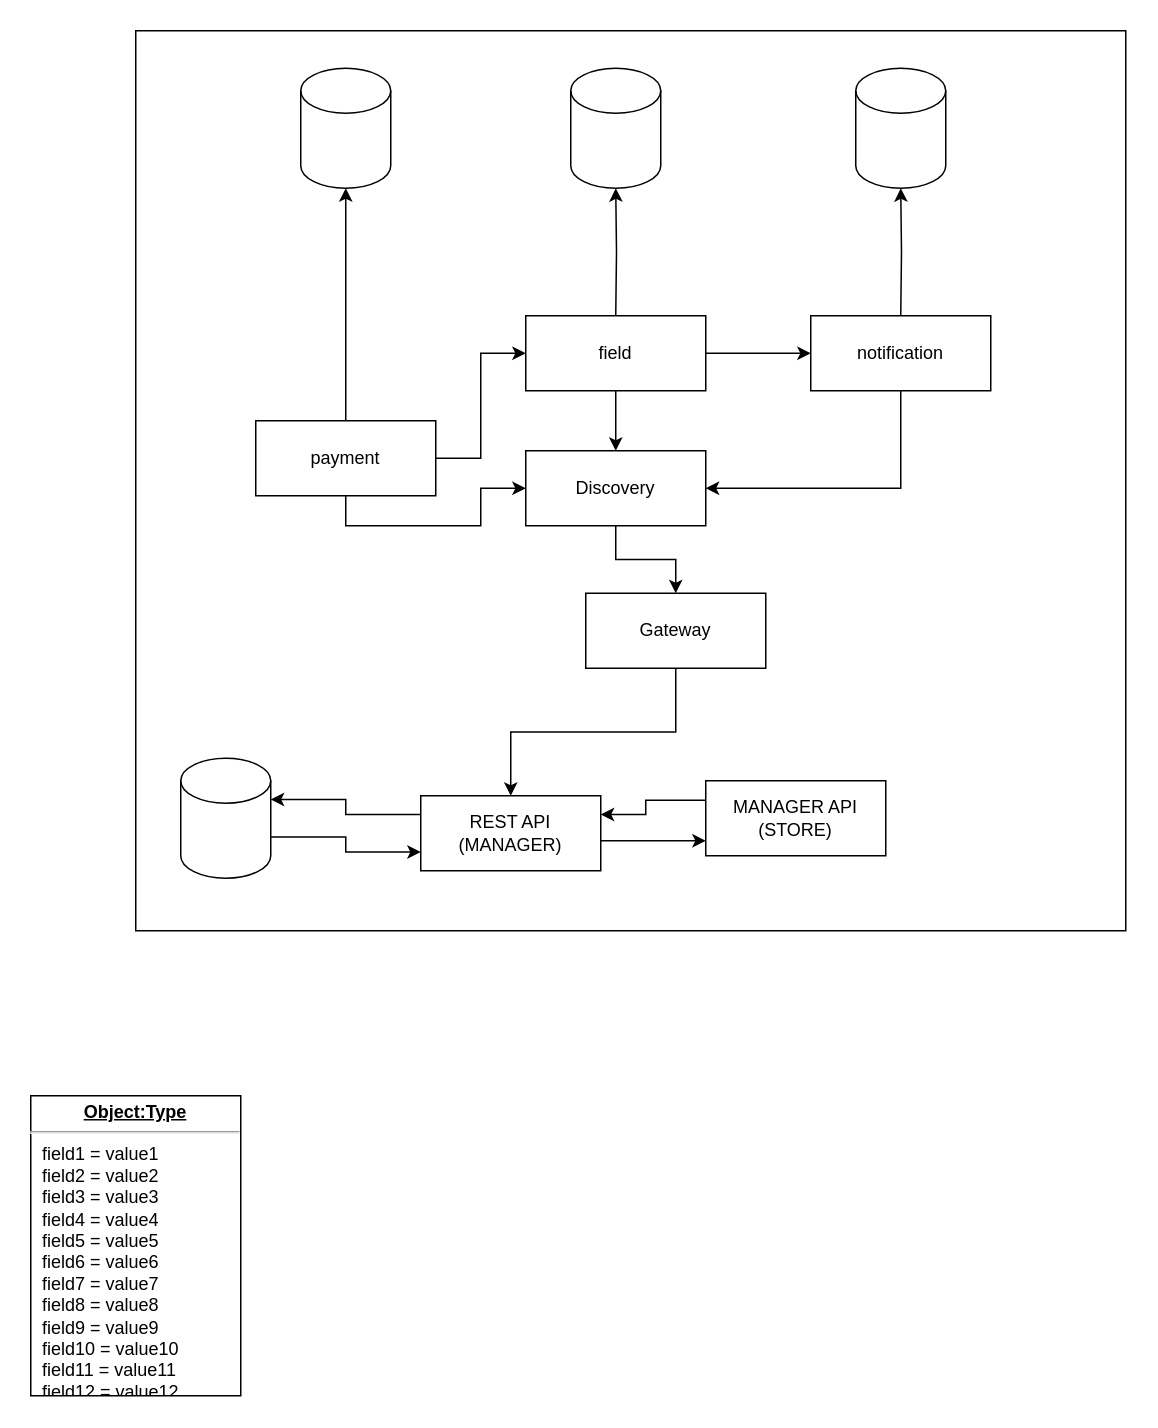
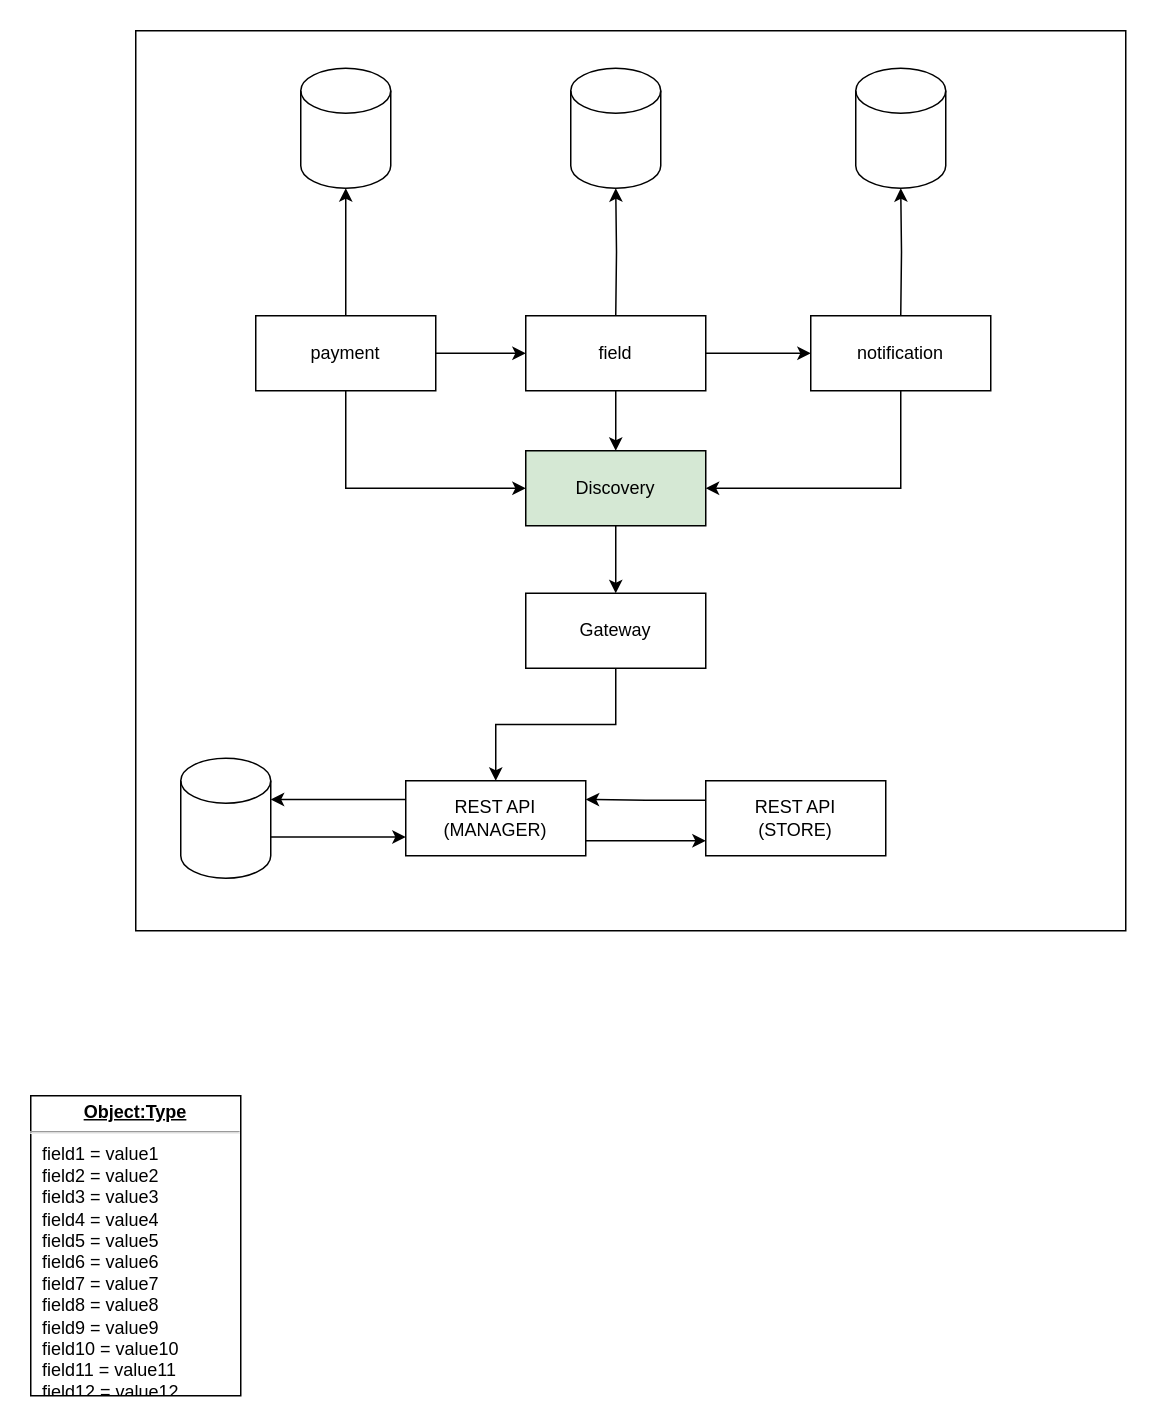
  <mxCell id="0" />
  <mxCell id="1" parent="0" />
  <mxCell id="2" value="&lt;p style=&quot;margin: 0px ; margin-top: 4px ; text-align: center ; text-decoration: underline&quot;&gt;&lt;b&gt;Object:Type&lt;/b&gt;&lt;/p&gt;&lt;hr&gt;&lt;p style=&quot;margin: 0px ; margin-left: 8px&quot;&gt;field1 = value1&lt;br&gt;field2 = value2&lt;br&gt;field3 = value3&lt;/p&gt;&lt;p style=&quot;margin: 0px ; margin-left: 8px&quot;&gt;field4 = value4&lt;br&gt;&lt;/p&gt;&lt;p style=&quot;margin: 0px ; margin-left: 8px&quot;&gt;field5 = value5&lt;br&gt;&lt;/p&gt;&lt;p style=&quot;margin: 0px ; margin-left: 8px&quot;&gt;field6 = value6&lt;br&gt;&lt;/p&gt;&lt;p style=&quot;margin: 0px ; margin-left: 8px&quot;&gt;field7 = value7&lt;br&gt;&lt;/p&gt;&lt;p style=&quot;margin: 0px ; margin-left: 8px&quot;&gt;field8 = value8&lt;br&gt;&lt;/p&gt;&lt;p style=&quot;margin: 0px ; margin-left: 8px&quot;&gt;field9 = value9&lt;br&gt;&lt;/p&gt;&lt;p style=&quot;margin: 0px ; margin-left: 8px&quot;&gt;field10 = value10&lt;br&gt;&lt;/p&gt;&lt;p style=&quot;margin: 0px ; margin-left: 8px&quot;&gt;field11 = value11&lt;br&gt;&lt;/p&gt;&lt;p style=&quot;margin: 0px ; margin-left: 8px&quot;&gt;field12 = value12&lt;/p&gt;" style="verticalAlign=top;align=left;overflow=fill;fontSize=12;fontFamily=Helvetica;html=1;rounded=0;shadow=0;comic=0;labelBackgroundColor=none;strokeWidth=1" parent="1" vertex="1"><mxGeometry x="20" y="730" width="140" height="200" as="geometry" /></mxCell>
  <mxCell id="3" value="" style="rounded=0;whiteSpace=wrap;html=1;" parent="1" vertex="1"><mxGeometry x="90" y="20" width="660" height="600" as="geometry" /></mxCell>
  <mxCell id="4" style="edgeStyle=orthogonalEdgeStyle;rounded=0;orthogonalLoop=1;jettySize=auto;html=1;entryX=0.5;entryY=1;entryDx=0;entryDy=0;entryPerimeter=0;" parent="1" source="7" target="17" edge="1"><mxGeometry relative="1" as="geometry" /></mxCell>
  <mxCell id="5" style="edgeStyle=orthogonalEdgeStyle;rounded=0;orthogonalLoop=1;jettySize=auto;html=1;exitX=0.5;exitY=1;exitDx=0;exitDy=0;entryX=0;entryY=0.5;entryDx=0;entryDy=0;" parent="1" source="7" target="14" edge="1"><mxGeometry relative="1" as="geometry" /></mxCell>
  <mxCell id="6" style="edgeStyle=orthogonalEdgeStyle;rounded=0;orthogonalLoop=1;jettySize=auto;html=1;exitX=1;exitY=0.5;exitDx=0;exitDy=0;entryX=0;entryY=0.5;entryDx=0;entryDy=0;" parent="1" source="7" target="10" edge="1"><mxGeometry relative="1" as="geometry" /></mxCell>
- <mxCell id="7" value="payment" style="rounded=0;whiteSpace=wrap;html=1;" parent="1" vertex="1"><mxGeometry x="170" y="280" width="120" height="50" as="geometry" /></mxCell>
+ <mxCell id="7" value="payment" style="rounded=0;whiteSpace=wrap;html=1;" parent="1" vertex="1"><mxGeometry x="170" y="210" width="120" height="50" as="geometry" /></mxCell>
  <mxCell id="8" style="edgeStyle=orthogonalEdgeStyle;rounded=0;orthogonalLoop=1;jettySize=auto;html=1;exitX=0.5;exitY=1;exitDx=0;exitDy=0;entryX=0.5;entryY=0;entryDx=0;entryDy=0;" parent="1" source="10" target="14" edge="1"><mxGeometry relative="1" as="geometry" /></mxCell>
  <mxCell id="9" style="edgeStyle=orthogonalEdgeStyle;rounded=0;orthogonalLoop=1;jettySize=auto;html=1;exitX=1;exitY=0.5;exitDx=0;exitDy=0;entryX=0;entryY=0.5;entryDx=0;entryDy=0;" parent="1" source="10" target="12" edge="1"><mxGeometry relative="1" as="geometry" /></mxCell>
  <mxCell id="10" value="field" style="rounded=0;whiteSpace=wrap;html=1;" parent="1" vertex="1"><mxGeometry x="350" y="210" width="120" height="50" as="geometry" /></mxCell>
  <mxCell id="11" style="edgeStyle=orthogonalEdgeStyle;rounded=0;orthogonalLoop=1;jettySize=auto;html=1;exitX=0.5;exitY=1;exitDx=0;exitDy=0;entryX=1;entryY=0.5;entryDx=0;entryDy=0;" parent="1" source="12" target="14" edge="1"><mxGeometry relative="1" as="geometry" /></mxCell>
  <mxCell id="12" value="notification" style="rounded=0;whiteSpace=wrap;html=1;" parent="1" vertex="1"><mxGeometry x="540" y="210" width="120" height="50" as="geometry" /></mxCell>
  <mxCell id="13" style="edgeStyle=orthogonalEdgeStyle;rounded=0;orthogonalLoop=1;jettySize=auto;html=1;exitX=0.5;exitY=1;exitDx=0;exitDy=0;entryX=0.5;entryY=0;entryDx=0;entryDy=0;" parent="1" source="14" target="16" edge="1"><mxGeometry relative="1" as="geometry" /></mxCell>
- <mxCell id="14" value="Discovery" style="rounded=0;whiteSpace=wrap;html=1;" parent="1" vertex="1"><mxGeometry x="350" y="300" width="120" height="50" as="geometry" /></mxCell>
+ <mxCell id="14" value="Discovery" style="rounded=0;whiteSpace=wrap;html=1;fillColor=#d5e8d4;" parent="1" vertex="1"><mxGeometry x="350" y="300" width="120" height="50" as="geometry" /></mxCell>
  <mxCell id="15" style="edgeStyle=orthogonalEdgeStyle;rounded=0;orthogonalLoop=1;jettySize=auto;html=1;exitX=0.5;exitY=1;exitDx=0;exitDy=0;" parent="1" source="16" target="24" edge="1"><mxGeometry relative="1" as="geometry" /></mxCell>
- <mxCell id="16" value="Gateway" style="rounded=0;whiteSpace=wrap;html=1;" parent="1" vertex="1"><mxGeometry x="390" y="395" width="120" height="50" as="geometry" /></mxCell>
+ <mxCell id="16" value="Gateway" style="rounded=0;whiteSpace=wrap;html=1;" parent="1" vertex="1"><mxGeometry x="350" y="395" width="120" height="50" as="geometry" /></mxCell>
  <mxCell id="17" value="" style="shape=cylinder3;whiteSpace=wrap;html=1;boundedLbl=1;backgroundOutline=1;size=15;" parent="1" vertex="1"><mxGeometry x="200" y="45" width="60" height="80" as="geometry" /></mxCell>
  <mxCell id="18" style="edgeStyle=orthogonalEdgeStyle;rounded=0;orthogonalLoop=1;jettySize=auto;html=1;entryX=0.5;entryY=1;entryDx=0;entryDy=0;entryPerimeter=0;" parent="1" target="19" edge="1"><mxGeometry relative="1" as="geometry"><mxPoint x="600" y="210" as="sourcePoint" /></mxGeometry></mxCell>
  <mxCell id="19" value="" style="shape=cylinder3;whiteSpace=wrap;html=1;boundedLbl=1;backgroundOutline=1;size=15;" parent="1" vertex="1"><mxGeometry x="570" y="45" width="60" height="80" as="geometry" /></mxCell>
  <mxCell id="20" style="edgeStyle=orthogonalEdgeStyle;rounded=0;orthogonalLoop=1;jettySize=auto;html=1;entryX=0.5;entryY=1;entryDx=0;entryDy=0;entryPerimeter=0;" parent="1" target="21" edge="1"><mxGeometry relative="1" as="geometry"><mxPoint x="410" y="210" as="sourcePoint" /></mxGeometry></mxCell>
  <mxCell id="21" value="" style="shape=cylinder3;whiteSpace=wrap;html=1;boundedLbl=1;backgroundOutline=1;size=15;" parent="1" vertex="1"><mxGeometry x="380" y="45" width="60" height="80" as="geometry" /></mxCell>
  <mxCell id="22" value="" style="edgeStyle=orthogonalEdgeStyle;rounded=0;orthogonalLoop=1;jettySize=auto;html=1;" parent="1" source="24" edge="1"><mxGeometry relative="1" as="geometry"><mxPoint x="470" y="560" as="targetPoint" /><Array as="points"><mxPoint x="420" y="560" /><mxPoint x="420" y="560" /></Array></mxGeometry></mxCell>
  <mxCell id="23" style="edgeStyle=orthogonalEdgeStyle;rounded=0;orthogonalLoop=1;jettySize=auto;html=1;exitX=0;exitY=0.25;exitDx=0;exitDy=0;entryX=1;entryY=0;entryDx=0;entryDy=27.5;entryPerimeter=0;" parent="1" source="24" target="28" edge="1"><mxGeometry relative="1" as="geometry" /></mxCell>
- <mxCell id="24" value="REST API&lt;br&gt;(MANAGER)" style="rounded=0;whiteSpace=wrap;html=1;" parent="1" vertex="1"><mxGeometry x="280" y="530" width="120" height="50" as="geometry" /></mxCell>
+ <mxCell id="24" value="REST API&lt;br&gt;(MANAGER)" style="rounded=0;whiteSpace=wrap;html=1;" parent="1" vertex="1"><mxGeometry x="270" y="520" width="120" height="50" as="geometry" /></mxCell>
  <mxCell id="25" style="edgeStyle=orthogonalEdgeStyle;rounded=0;orthogonalLoop=1;jettySize=auto;html=1;exitX=0;exitY=0.25;exitDx=0;exitDy=0;entryX=1;entryY=0.25;entryDx=0;entryDy=0;" parent="1" target="24" edge="1"><mxGeometry relative="1" as="geometry"><mxPoint x="470" y="530" as="sourcePoint" /><Array as="points"><mxPoint x="470" y="533" /><mxPoint x="430" y="533" /></Array></mxGeometry></mxCell>
- <mxCell id="26" value="MANAGER API&lt;br&gt;(STORE)" style="rounded=0;whiteSpace=wrap;html=1;" parent="1" vertex="1"><mxGeometry x="470" y="520" width="120" height="50" as="geometry" /></mxCell>
+ <mxCell id="26" value="REST API&lt;br&gt;(STORE)" style="rounded=0;whiteSpace=wrap;html=1;" parent="1" vertex="1"><mxGeometry x="470" y="520" width="120" height="50" as="geometry" /></mxCell>
  <mxCell id="27" style="edgeStyle=orthogonalEdgeStyle;rounded=0;orthogonalLoop=1;jettySize=auto;html=1;exitX=1;exitY=0;exitDx=0;exitDy=52.5;exitPerimeter=0;entryX=0;entryY=0.75;entryDx=0;entryDy=0;" parent="1" source="28" target="24" edge="1"><mxGeometry relative="1" as="geometry" /></mxCell>
  <mxCell id="28" value="" style="shape=cylinder3;whiteSpace=wrap;html=1;boundedLbl=1;backgroundOutline=1;size=15;" parent="1" vertex="1"><mxGeometry x="120" y="505" width="60" height="80" as="geometry" /></mxCell>
